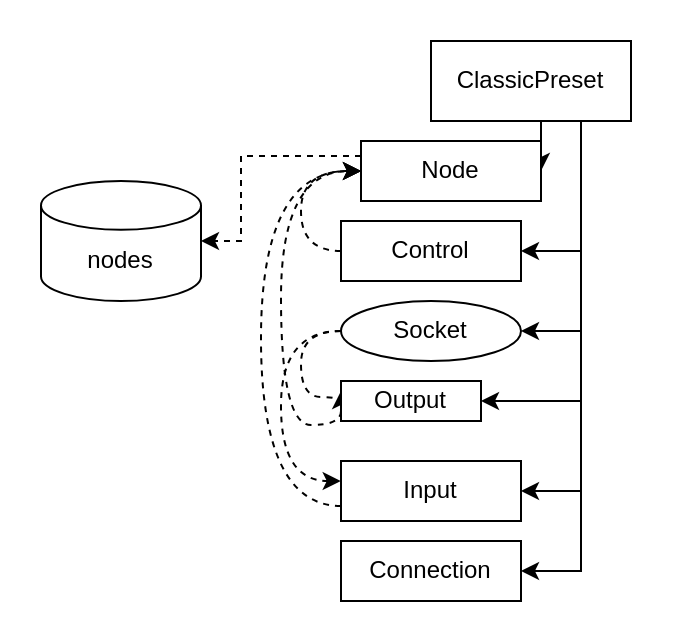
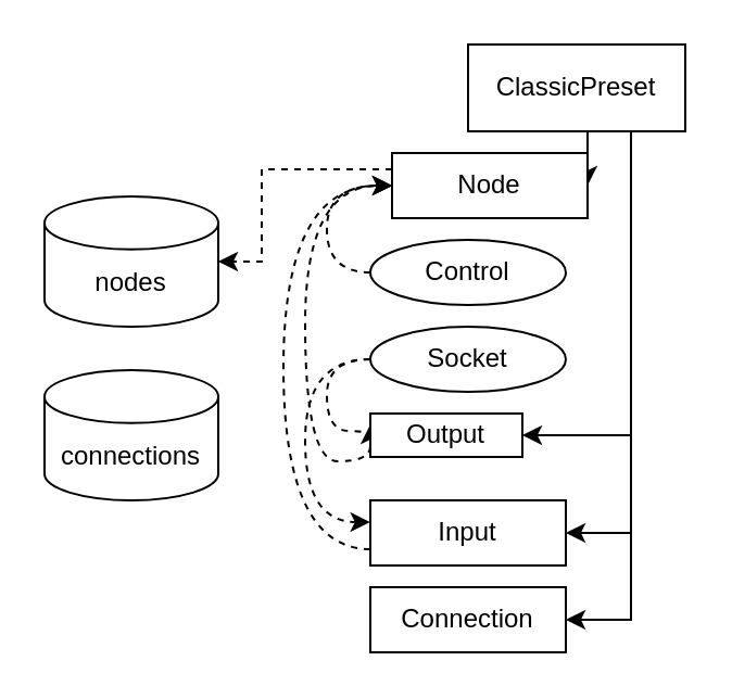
  <mxCell id="0" />
  <mxCell id="1" parent="0" />
  <mxCell id="2" value="nodes" style="shape=cylinder3;whiteSpace=wrap;html=1;boundedLbl=1;backgroundOutline=1;size=12.2;" parent="1" vertex="1"><mxGeometry x="20" y="90" width="80" height="60" as="geometry" /></mxCell>
  <mxCell id="3" style="edgeStyle=orthogonalEdgeStyle;rounded=0;orthogonalLoop=1;jettySize=auto;html=1;exitX=0.75;exitY=1;exitDx=0;exitDy=0;entryX=1;entryY=0.5;entryDx=0;entryDy=0;" parent="1" source="9" target="10" edge="1"><mxGeometry relative="1" as="geometry" /></mxCell>
  <mxCell id="4" style="edgeStyle=orthogonalEdgeStyle;rounded=0;orthogonalLoop=1;jettySize=auto;html=1;exitX=0.75;exitY=1;exitDx=0;exitDy=0;entryX=1;entryY=0.5;entryDx=0;entryDy=0;" parent="1" source="9" target="11" edge="1"><mxGeometry relative="1" as="geometry" /></mxCell>
- <mxCell id="5" style="edgeStyle=orthogonalEdgeStyle;rounded=0;orthogonalLoop=1;jettySize=auto;html=1;exitX=0.75;exitY=1;exitDx=0;exitDy=0;entryX=1;entryY=0.5;entryDx=0;entryDy=0;" parent="1" source="9" target="15" edge="1"><mxGeometry relative="1" as="geometry" /></mxCell>
- <mxCell id="6" style="edgeStyle=orthogonalEdgeStyle;rounded=0;orthogonalLoop=1;jettySize=auto;html=1;exitX=0.75;exitY=1;exitDx=0;exitDy=0;entryX=1;entryY=0.5;entryDx=0;entryDy=0;" parent="1" source="9" target="18" edge="1"><mxGeometry relative="1" as="geometry" /></mxCell>
  <mxCell id="7" style="edgeStyle=orthogonalEdgeStyle;rounded=0;orthogonalLoop=1;jettySize=auto;html=1;exitX=0.75;exitY=1;exitDx=0;exitDy=0;entryX=1;entryY=0.5;entryDx=0;entryDy=0;" parent="1" source="9" target="20" edge="1"><mxGeometry relative="1" as="geometry" /></mxCell>
  <mxCell id="8" style="edgeStyle=orthogonalEdgeStyle;rounded=0;orthogonalLoop=1;jettySize=auto;html=1;exitX=0.75;exitY=1;exitDx=0;exitDy=0;entryX=1;entryY=0.5;entryDx=0;entryDy=0;" parent="1" source="9" target="13" edge="1"><mxGeometry relative="1" as="geometry" /></mxCell>
  <mxCell id="9" value="ClassicPreset" style="rounded=1;whiteSpace=wrap;html=1;arcSize=0;" parent="1" vertex="1"><mxGeometry x="215" y="20" width="100" height="40" as="geometry" /></mxCell>
  <mxCell id="10" value="Node" style="rounded=1;whiteSpace=wrap;html=1;arcSize=0;" parent="1" vertex="1"><mxGeometry x="180" y="70" width="90" height="30" as="geometry" /></mxCell>
  <mxCell id="11" value="Connection" style="rounded=1;whiteSpace=wrap;html=1;arcSize=0;" parent="1" vertex="1"><mxGeometry x="170" y="270" width="90" height="30" as="geometry" /></mxCell>
  <mxCell id="12" style="edgeStyle=orthogonalEdgeStyle;rounded=0;orthogonalLoop=1;jettySize=auto;html=1;exitX=0;exitY=0.75;exitDx=0;exitDy=0;entryX=0;entryY=0.5;entryDx=0;entryDy=0;dashed=1;curved=1;" parent="1" source="13" target="10" edge="1"><mxGeometry relative="1" as="geometry"><Array as="points"><mxPoint x="130" y="252" /><mxPoint x="130" y="85" /></Array></mxGeometry></mxCell>
  <mxCell id="13" value="Input" style="rounded=1;whiteSpace=wrap;html=1;arcSize=0;" parent="1" vertex="1"><mxGeometry x="170" y="230" width="90" height="30" as="geometry" /></mxCell>
  <mxCell id="14" style="edgeStyle=orthogonalEdgeStyle;rounded=0;orthogonalLoop=1;jettySize=auto;html=1;exitX=0;exitY=0.5;exitDx=0;exitDy=0;entryX=0;entryY=0.5;entryDx=0;entryDy=0;dashed=1;curved=1;" parent="1" source="15" target="10" edge="1"><mxGeometry relative="1" as="geometry"><Array as="points"><mxPoint x="150" y="125" /><mxPoint x="150" y="85" /></Array></mxGeometry></mxCell>
- <mxCell id="15" value="Control" style="rounded=1;whiteSpace=wrap;html=1;arcSize=0;" parent="1" vertex="1"><mxGeometry x="170" y="110" width="90" height="30" as="geometry" /></mxCell>
+ <mxCell id="15" value="Control" style="ellipse;whiteSpace=wrap;html=1;arcSize=0;" parent="1" vertex="1"><mxGeometry x="170" y="110" width="90" height="30" as="geometry" /></mxCell>
  <mxCell id="16" style="edgeStyle=orthogonalEdgeStyle;rounded=0;orthogonalLoop=1;jettySize=auto;html=1;exitX=0;exitY=0.5;exitDx=0;exitDy=0;entryX=0;entryY=0.25;entryDx=0;entryDy=0;curved=1;dashed=1;" edge="1" parent="1" source="18" target="20"><mxGeometry relative="1" as="geometry"><Array as="points"><mxPoint x="150" y="165" /><mxPoint x="150" y="198" /></Array></mxGeometry></mxCell>
  <mxCell id="17" style="edgeStyle=orthogonalEdgeStyle;rounded=0;orthogonalLoop=1;jettySize=auto;html=1;exitX=0;exitY=0.5;exitDx=0;exitDy=0;curved=1;dashed=1;" edge="1" parent="1" source="18"><mxGeometry relative="1" as="geometry"><mxPoint x="169.857" y="240" as="targetPoint" /><Array as="points"><mxPoint x="140" y="165" /><mxPoint x="140" y="240" /></Array></mxGeometry></mxCell>
  <mxCell id="18" value="Socket" style="ellipse;whiteSpace=wrap;html=1;arcSize=0;" parent="1" vertex="1"><mxGeometry x="170" y="150" width="90" height="30" as="geometry" /></mxCell>
  <mxCell id="19" style="edgeStyle=orthogonalEdgeStyle;rounded=0;orthogonalLoop=1;jettySize=auto;html=1;exitX=0;exitY=0.75;exitDx=0;exitDy=0;entryX=0;entryY=0.5;entryDx=0;entryDy=0;curved=1;dashed=1;" parent="1" source="20" target="10" edge="1"><mxGeometry relative="1" as="geometry"><Array as="points"><mxPoint x="140" y="212" /><mxPoint x="140" y="85" /></Array></mxGeometry></mxCell>
  <mxCell id="20" value="Output" style="rounded=1;whiteSpace=wrap;html=1;arcSize=0;" parent="1" vertex="1"><mxGeometry x="170" y="190" width="70" height="20" as="geometry" /></mxCell>
+ <mxCell id="21" value="connections" style="shape=cylinder3;whiteSpace=wrap;html=1;boundedLbl=1;backgroundOutline=1;size=12.2;" parent="1" vertex="1"><mxGeometry x="20" y="170" width="80" height="60" as="geometry" /></mxCell>
  <mxCell id="22" style="edgeStyle=orthogonalEdgeStyle;rounded=0;orthogonalLoop=1;jettySize=auto;html=1;exitX=0;exitY=0.25;exitDx=0;exitDy=0;entryX=1;entryY=0.5;entryDx=0;entryDy=0;entryPerimeter=0;dashed=1;elbow=vertical;" parent="1" source="10" target="2" edge="1"><mxGeometry relative="1" as="geometry"><Array as="points"><mxPoint x="120" y="78" /><mxPoint x="120" y="120" /></Array></mxGeometry></mxCell>
